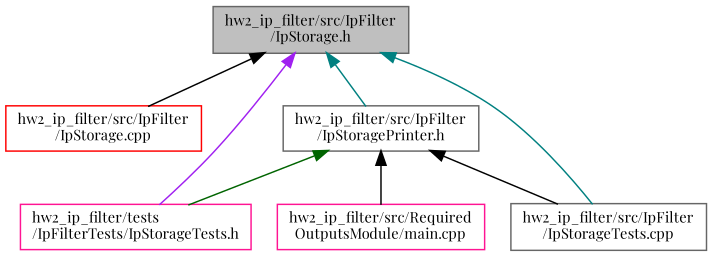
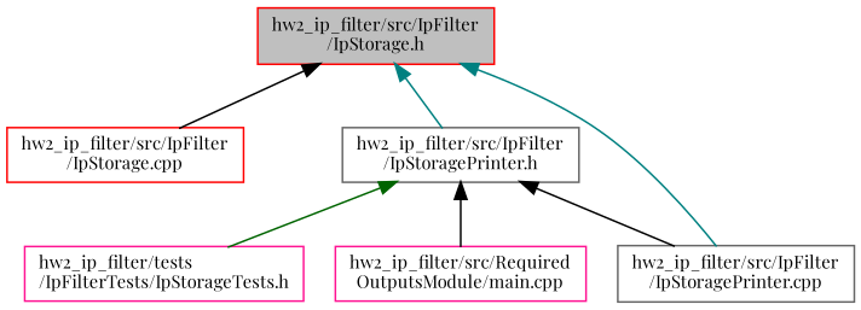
  digraph {
    fontname="Playfair Display"
    node [color=red fillcolor=white fontname="Playfair Display" fontsize=10 shape=record style=filled]
    edge [color=black dir=back fontname="Playfair Display" fontsize=10 labelfontname=Helvetica labelfontsize=10 style=solid]
-   n1 [color=gray40 fillcolor=grey75 fontcolor=black height=0.2 label="hw2_ip_filter/src/IpFilter\l/IpStorage.h" width=0.4]
+   n1 [fillcolor=grey75 fontcolor=black height=0.2 label="hw2_ip_filter/src/IpFilter\l/IpStorage.h" width=0.4]
    n2 [height=0.2 label="hw2_ip_filter/src/IpFilter\l/IpStorage.cpp" width=0.4]
    n3 [color=gray40 height=0.2 label="hw2_ip_filter/src/IpFilter\l/IpStoragePrinter.h" width=0.4]
    n4 [color=deeppink height=0.2 label="hw2_ip_filter/tests\l/IpFilterTests/IpStorageTests.h" width=0.4]
-   n5 [color=gray40 height=0.2 label="hw2_ip_filter/src/IpFilter\l/IpStorageTests.cpp" width=0.4]
+   n5 [color=gray40 height=0.2 label="hw2_ip_filter/src/IpFilter\l/IpStoragePrinter.cpp" width=0.4]
    n6 [color=deeppink height=0.2 label="hw2_ip_filter/src/Required\lOutputsModule/main.cpp" width=0.4]
    n1 -> n2
    n1 -> n3 [color=teal]
-   n1 -> n4 [color=purple]
    n1 -> n5 [color=teal]
    n3 -> n4 [color=darkgreen]
    n3 -> n5
    n3 -> n6
  }
